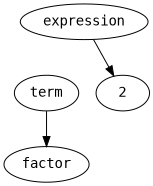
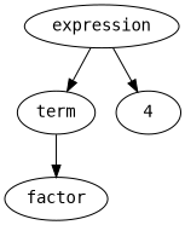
  digraph {
    fontname="DejaVu Sans Mono"
    node [fontname="DejaVu Sans Mono"]
    edge [fontname="DejaVu Sans Mono"]
    n1 [label=expression]
    n2 [label=term]
-   n3 [label=2]
+   n3 [label=4]
    n4 [label=factor]
+   n1 -> n2
    n1 -> n3
    n2 -> n4
  }
